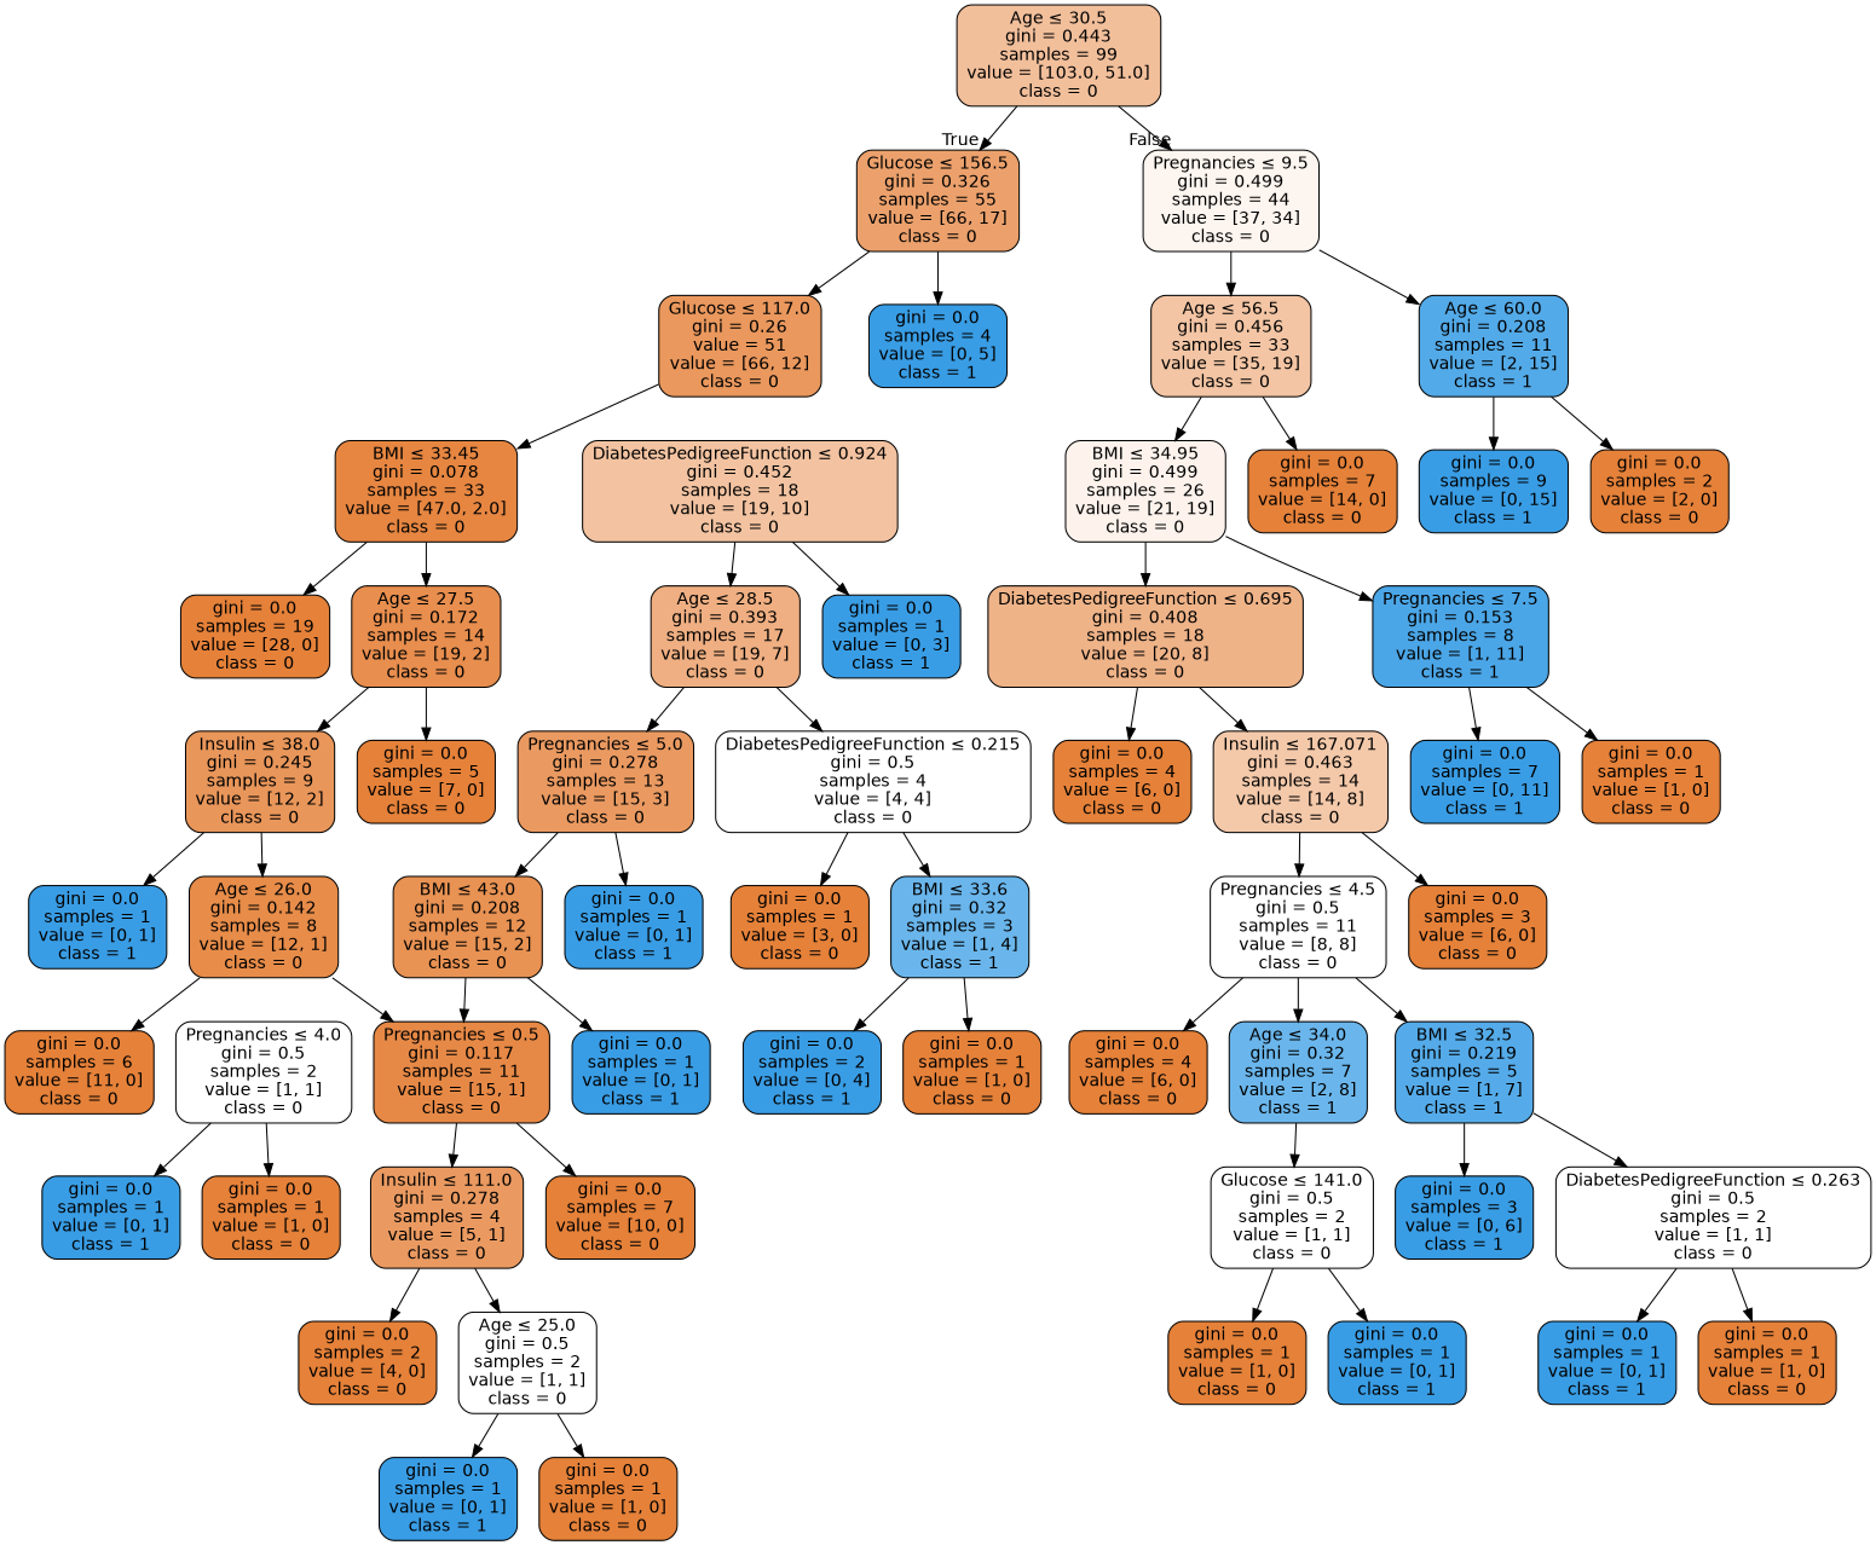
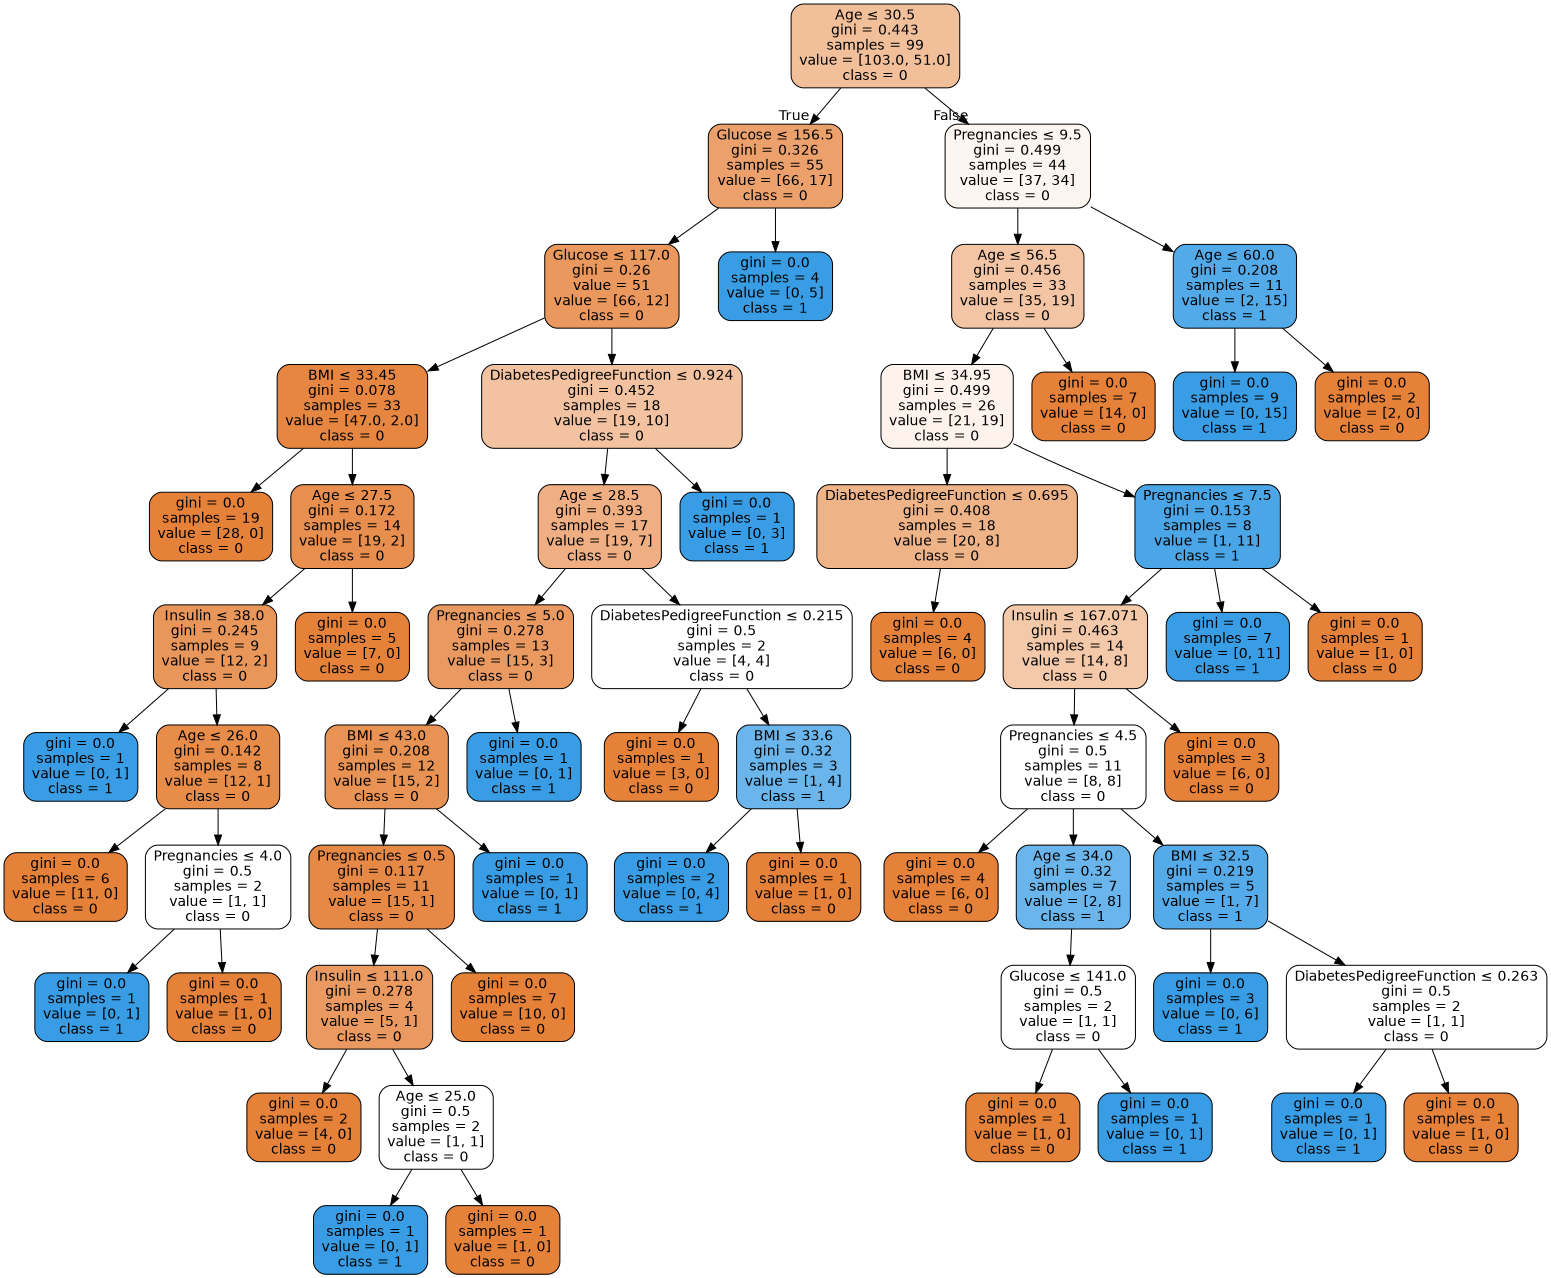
  digraph {
    fontname="DejaVu Sans"
    node [color=black fillcolor="#e58139" fontname="DejaVu Sans" shape=box style="filled, rounded"]
    edge [fontname="DejaVu Sans"]
    n1 [fillcolor="#f2bf9b" label=<Age &le; 30.5<br/>gini = 0.443<br/>samples = 99<br/>value = [103.0, 51.0]<br/>class = 0>]
    n2 [fillcolor="#eca16c" label=<Glucose &le; 156.5<br/>gini = 0.326<br/>samples = 55<br/>value = [66, 17]<br/>class = 0>]
    n3 [fillcolor="#fdf5ef" label=<Pregnancies &le; 9.5<br/>gini = 0.499<br/>samples = 44<br/>value = [37, 34]<br/>class = 0>]
    n4 [fillcolor="#ea985d" label=<Glucose &le; 117.0<br/>gini = 0.26<br/>value = 51<br/>value = [66, 12]<br/>class = 0>]
    n5 [fillcolor="#399de5" label=<gini = 0.0<br/>samples = 4<br/>value = [0, 5]<br/>class = 1>]
    n6 [fillcolor="#f3c5a4" label=<Age &le; 56.5<br/>gini = 0.456<br/>samples = 33<br/>value = [35, 19]<br/>class = 0>]
    n7 [fillcolor="#53aae8" label=<Age &le; 60.0<br/>gini = 0.208<br/>samples = 11<br/>value = [2, 15]<br/>class = 1>]
    n8 [fillcolor="#e68641" label=<BMI &le; 33.45<br/>gini = 0.078<br/>samples = 33<br/>value = [47.0, 2.0]<br/>class = 0>]
    n9 [fillcolor="#f3c3a1" label=<DiabetesPedigreeFunction &le; 0.924<br/>gini = 0.452<br/>samples = 18<br/>value = [19, 10]<br/>class = 0>]
    n10 [label=<gini = 0.0<br/>samples = 19<br/>value = [28, 0]<br/>class = 0>]
    n11 [fillcolor="#e88e4e" label=<Age &le; 27.5<br/>gini = 0.172<br/>samples = 14<br/>value = [19, 2]<br/>class = 0>]
    n12 [fillcolor="#efaf82" label=<Age &le; 28.5<br/>gini = 0.393<br/>samples = 17<br/>value = [19, 7]<br/>class = 0>]
    n13 [fillcolor="#399de5" label=<gini = 0.0<br/>samples = 1<br/>value = [0, 3]<br/>class = 1>]
    n14 [fillcolor="#e9965a" label=<Insulin &le; 38.0<br/>gini = 0.245<br/>samples = 9<br/>value = [12, 2]<br/>class = 0>]
    n15 [label=<gini = 0.0<br/>samples = 5<br/>value = [7, 0]<br/>class = 0>]
    n16 [fillcolor="#399de5" label=<gini = 0.0<br/>samples = 1<br/>value = [0, 1]<br/>class = 1>]
    n17 [fillcolor="#e78c49" label=<Age &le; 26.0<br/>gini = 0.142<br/>samples = 8<br/>value = [12, 1]<br/>class = 0>]
    n18 [label=<gini = 0.0<br/>samples = 6<br/>value = [11, 0]<br/>class = 0>]
    n19 [fillcolor="#ffffff" label=<Pregnancies &le; 4.0<br/>gini = 0.5<br/>samples = 2<br/>value = [1, 1]<br/>class = 0>]
    n20 [fillcolor="#399de5" label=<gini = 0.0<br/>samples = 1<br/>value = [0, 1]<br/>class = 1>]
    n21 [label=<gini = 0.0<br/>samples = 1<br/>value = [1, 0]<br/>class = 0>]
    n22 [fillcolor="#ea9a61" label=<Pregnancies &le; 5.0<br/>gini = 0.278<br/>samples = 13<br/>value = [15, 3]<br/>class = 0>]
-   n23 [fillcolor="#ffffff" label=<DiabetesPedigreeFunction &le; 0.215<br/>gini = 0.5<br/>samples = 4<br/>value = [4, 4]<br/>class = 0>]
+   n23 [fillcolor="#ffffff" label=<DiabetesPedigreeFunction &le; 0.215<br/>gini = 0.5<br/>samples = 2<br/>value = [4, 4]<br/>class = 0>]
    n24 [fillcolor="#e89253" label=<BMI &le; 43.0<br/>gini = 0.208<br/>samples = 12<br/>value = [15, 2]<br/>class = 0>]
    n25 [fillcolor="#399de5" label=<gini = 0.0<br/>samples = 1<br/>value = [0, 1]<br/>class = 1>]
    n26 [label=<gini = 0.0<br/>samples = 1<br/>value = [3, 0]<br/>class = 0>]
    n27 [fillcolor="#6ab6ec" label=<BMI &le; 33.6<br/>gini = 0.32<br/>samples = 3<br/>value = [1, 4]<br/>class = 1>]
    n28 [fillcolor="#e78946" label=<Pregnancies &le; 0.5<br/>gini = 0.117<br/>samples = 11<br/>value = [15, 1]<br/>class = 0>]
    n29 [fillcolor="#399de5" label=<gini = 0.0<br/>samples = 1<br/>value = [0, 1]<br/>class = 1>]
    n30 [fillcolor="#ea9a61" label=<Insulin &le; 111.0<br/>gini = 0.278<br/>samples = 4<br/>value = [5, 1]<br/>class = 0>]
    n31 [label=<gini = 0.0<br/>samples = 7<br/>value = [10, 0]<br/>class = 0>]
    n32 [label=<gini = 0.0<br/>samples = 2<br/>value = [4, 0]<br/>class = 0>]
    n33 [fillcolor="#ffffff" label=<Age &le; 25.0<br/>gini = 0.5<br/>samples = 2<br/>value = [1, 1]<br/>class = 0>]
    n34 [fillcolor="#399de5" label=<gini = 0.0<br/>samples = 1<br/>value = [0, 1]<br/>class = 1>]
    n35 [label=<gini = 0.0<br/>samples = 1<br/>value = [1, 0]<br/>class = 0>]
    n36 [fillcolor="#399de5" label=<gini = 0.0<br/>samples = 2<br/>value = [0, 4]<br/>class = 1>]
    n37 [label=<gini = 0.0<br/>samples = 1<br/>value = [1, 0]<br/>class = 0>]
    n38 [fillcolor="#fdf3ec" label=<BMI &le; 34.95<br/>gini = 0.499<br/>samples = 26<br/>value = [21, 19]<br/>class = 0>]
    n39 [label=<gini = 0.0<br/>samples = 7<br/>value = [14, 0]<br/>class = 0>]
    n40 [fillcolor="#399de5" label=<gini = 0.0<br/>samples = 9<br/>value = [0, 15]<br/>class = 1>]
    n41 [label=<gini = 0.0<br/>samples = 2<br/>value = [2, 0]<br/>class = 0>]
    n42 [fillcolor="#efb388" label=<DiabetesPedigreeFunction &le; 0.695<br/>gini = 0.408<br/>samples = 18<br/>value = [20, 8]<br/>class = 0>]
    n43 [fillcolor="#4ba6e7" label=<Pregnancies &le; 7.5<br/>gini = 0.153<br/>samples = 8<br/>value = [1, 11]<br/>class = 1>]
    n44 [fillcolor="#f4c9aa" label=<Insulin &le; 167.071<br/>gini = 0.463<br/>samples = 14<br/>value = [14, 8]<br/>class = 0>]
    n45 [label=<gini = 0.0<br/>samples = 4<br/>value = [6, 0]<br/>class = 0>]
    n46 [fillcolor="#399de5" label=<gini = 0.0<br/>samples = 7<br/>value = [0, 11]<br/>class = 1>]
    n47 [label=<gini = 0.0<br/>samples = 1<br/>value = [1, 0]<br/>class = 0>]
    n48 [fillcolor="#ffffff" label=<Pregnancies &le; 4.5<br/>gini = 0.5<br/>samples = 11<br/>value = [8, 8]<br/>class = 0>]
    n49 [label=<gini = 0.0<br/>samples = 3<br/>value = [6, 0]<br/>class = 0>]
    n50 [label=<gini = 0.0<br/>samples = 4<br/>value = [6, 0]<br/>class = 0>]
    n51 [fillcolor="#6ab6ec" label=<Age &le; 34.0<br/>gini = 0.32<br/>samples = 7<br/>value = [2, 8]<br/>class = 1>]
    n52 [fillcolor="#55abe9" label=<BMI &le; 32.5<br/>gini = 0.219<br/>samples = 5<br/>value = [1, 7]<br/>class = 1>]
    n53 [fillcolor="#ffffff" label=<Glucose &le; 141.0<br/>gini = 0.5<br/>samples = 2<br/>value = [1, 1]<br/>class = 0>]
    n54 [label=<gini = 0.0<br/>samples = 1<br/>value = [1, 0]<br/>class = 0>]
    n55 [fillcolor="#399de5" label=<gini = 0.0<br/>samples = 1<br/>value = [0, 1]<br/>class = 1>]
    n56 [fillcolor="#399de5" label=<gini = 0.0<br/>samples = 3<br/>value = [0, 6]<br/>class = 1>]
    n57 [fillcolor="#ffffff" label=<DiabetesPedigreeFunction &le; 0.263<br/>gini = 0.5<br/>samples = 2<br/>value = [1, 1]<br/>class = 0>]
    n58 [fillcolor="#399de5" label=<gini = 0.0<br/>samples = 1<br/>value = [0, 1]<br/>class = 1>]
    n59 [label=<gini = 0.0<br/>samples = 1<br/>value = [1, 0]<br/>class = 0>]
    n1 -> n2 [headlabel=True labelangle=45 labeldistance=2.5]
    n1 -> n3 [headlabel=False labelangle=-45 labeldistance=2.5]
    n2 -> n4
    n2 -> n5
    n3 -> n6
    n3 -> n7
    n4 -> n8
+   n4 -> n9
    n6 -> n38
    n6 -> n39
    n7 -> n40
    n7 -> n41
    n8 -> n10
    n8 -> n11
    n9 -> n12
    n9 -> n13
    n11 -> n14
    n11 -> n15
    n12 -> n22
    n12 -> n23
    n14 -> n16
    n14 -> n17
    n17 -> n18
-   n17 -> n28
+   n17 -> n19
    n19 -> n20
    n19 -> n21
    n22 -> n24
    n22 -> n25
    n23 -> n26
    n23 -> n27
    n24 -> n28
    n24 -> n29
    n27 -> n36
    n27 -> n37
    n28 -> n30
    n28 -> n31
    n30 -> n32
    n30 -> n33
    n33 -> n34
    n33 -> n35
    n38 -> n42
    n38 -> n43
-   n42 -> n44
+   n43 -> n44
    n42 -> n45
    n43 -> n46
    n43 -> n47
    n44 -> n48
    n44 -> n49
    n48 -> n50
    n48 -> n51
    n48 -> n52
    n51 -> n53
    n52 -> n56
    n52 -> n57
    n53 -> n54
    n53 -> n55
    n57 -> n58
    n57 -> n59
  }
